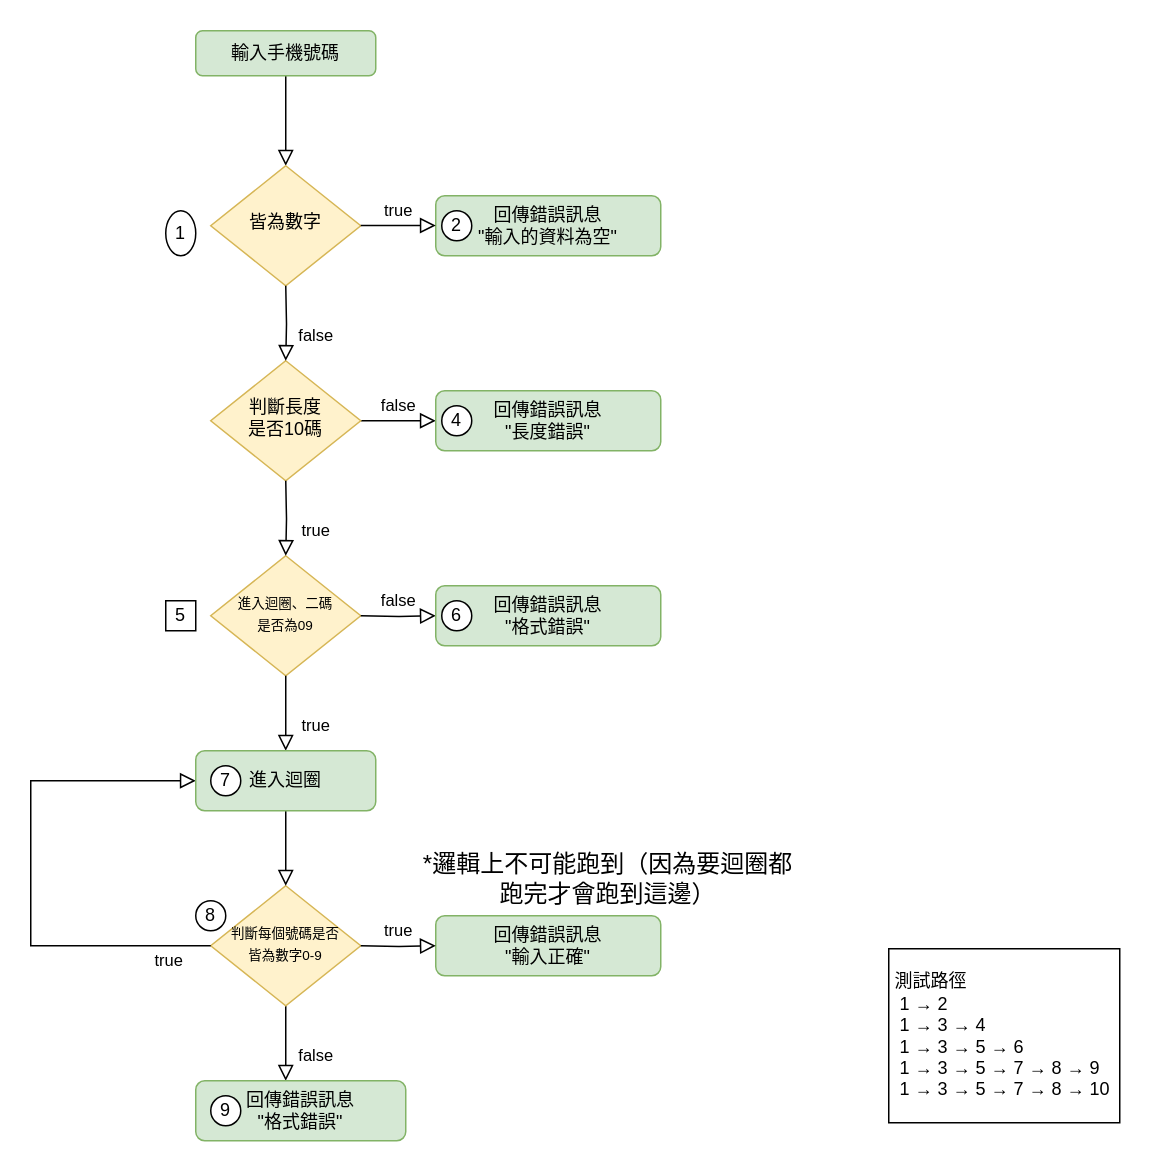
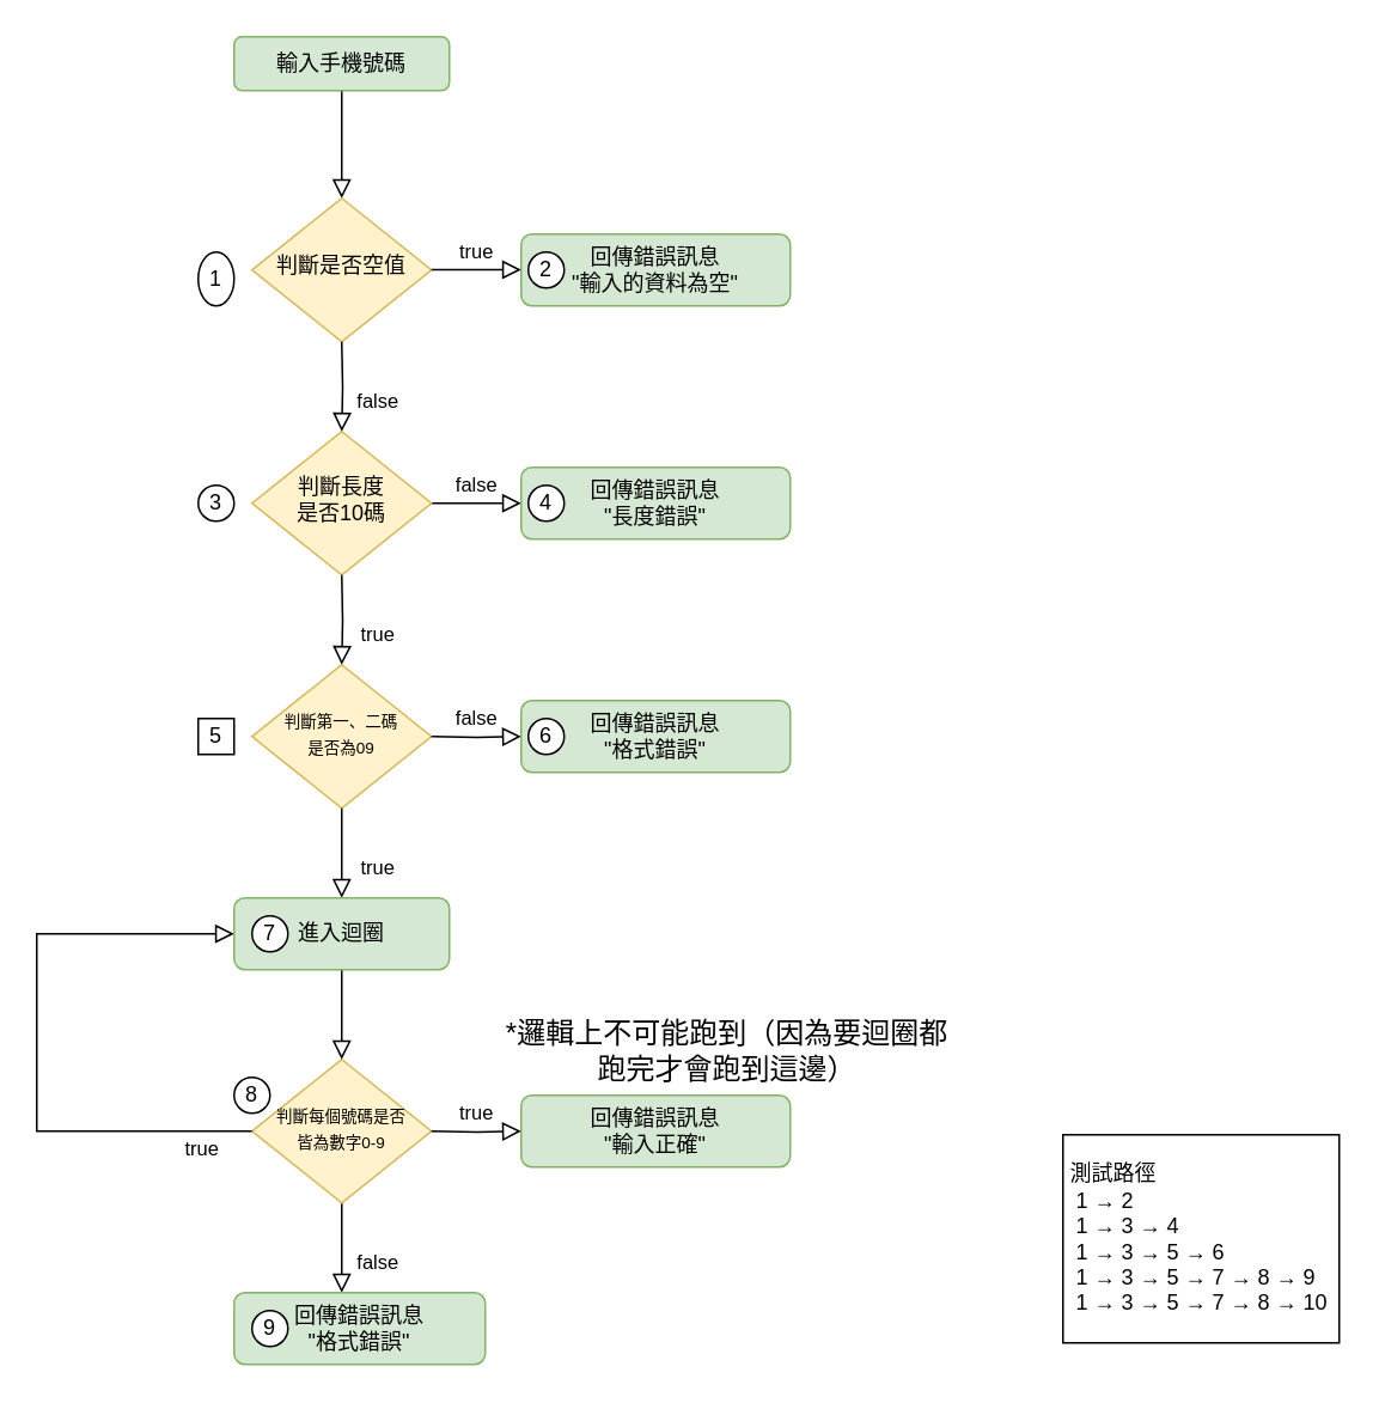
  <mxCell id="0" />
  <mxCell id="1" parent="0" />
  <mxCell id="2" value="" style="rounded=0;html=1;jettySize=auto;orthogonalLoop=1;fontSize=11;endArrow=block;endFill=0;endSize=8;strokeWidth=1;shadow=0;labelBackgroundColor=none;edgeStyle=orthogonalEdgeStyle;" parent="1" source="3" target="4" edge="1"><mxGeometry relative="1" as="geometry" /></mxCell>
  <mxCell id="3" value="輸入手機號碼" style="rounded=1;whiteSpace=wrap;html=1;fontSize=12;glass=0;strokeWidth=1;shadow=0;fillColor=#d5e8d4;strokeColor=#82b366;" parent="1" vertex="1"><mxGeometry x="130" y="20" width="120" height="30" as="geometry" /></mxCell>
- <mxCell id="4" value="皆為數字" style="rhombus;whiteSpace=wrap;html=1;shadow=0;fontFamily=Helvetica;fontSize=12;align=center;strokeWidth=1;spacing=6;spacingTop=-4;fillColor=#fff2cc;strokeColor=#d6b656;" parent="1" vertex="1"><mxGeometry x="140" y="110" width="100" height="80" as="geometry" /></mxCell>
+ <mxCell id="4" value="判斷是否空值" style="rhombus;whiteSpace=wrap;html=1;shadow=0;fontFamily=Helvetica;fontSize=12;align=center;strokeWidth=1;spacing=6;spacingTop=-4;fillColor=#fff2cc;strokeColor=#d6b656;" parent="1" vertex="1"><mxGeometry x="140" y="110" width="100" height="80" as="geometry" /></mxCell>
  <mxCell id="5" value="回傳錯誤訊息&lt;br&gt;&quot;輸入的資料為空&quot;" style="rounded=1;whiteSpace=wrap;html=1;fontSize=12;glass=0;strokeWidth=1;shadow=0;fillColor=#d5e8d4;strokeColor=#82b366;" parent="1" vertex="1"><mxGeometry x="290" y="130" width="150" height="40" as="geometry" /></mxCell>
  <mxCell id="6" value="false" style="rounded=0;html=1;jettySize=auto;orthogonalLoop=1;fontSize=11;endArrow=block;endFill=0;endSize=8;strokeWidth=1;shadow=0;labelBackgroundColor=none;edgeStyle=orthogonalEdgeStyle;exitX=0.5;exitY=1;exitDx=0;exitDy=0;exitPerimeter=0;" parent="1" target="9" edge="1"><mxGeometry x="0.333" y="20" relative="1" as="geometry"><mxPoint as="offset" /><mxPoint x="190" y="670" as="sourcePoint" /><Array as="points"><mxPoint x="190" y="710" /><mxPoint x="190" y="710" /></Array></mxGeometry></mxCell>
  <mxCell id="7" value="false" style="edgeStyle=orthogonalEdgeStyle;rounded=0;html=1;jettySize=auto;orthogonalLoop=1;fontSize=11;endArrow=block;endFill=0;endSize=8;strokeWidth=1;shadow=0;labelBackgroundColor=none;" parent="1" source="8" target="10" edge="1"><mxGeometry y="10" relative="1" as="geometry"><mxPoint as="offset" /></mxGeometry></mxCell>
  <mxCell id="8" value="判斷長度&lt;br&gt;是否10碼" style="rhombus;whiteSpace=wrap;html=1;shadow=0;fontFamily=Helvetica;fontSize=12;align=center;strokeWidth=1;spacing=6;spacingTop=-4;fillColor=#fff2cc;strokeColor=#d6b656;" parent="1" vertex="1"><mxGeometry x="140" y="240" width="100" height="80" as="geometry" /></mxCell>
  <mxCell id="9" value="回傳錯誤訊息&lt;br&gt;&quot;格式錯誤&quot;" style="rounded=1;whiteSpace=wrap;html=1;fontSize=12;glass=0;strokeWidth=1;shadow=0;fillColor=#d5e8d4;strokeColor=#82b366;" parent="1" vertex="1"><mxGeometry x="130" y="720" width="140" height="40" as="geometry" /></mxCell>
  <mxCell id="10" value="回傳錯誤訊息&lt;br&gt;&quot;長度錯誤&quot;" style="rounded=1;whiteSpace=wrap;html=1;fontSize=12;glass=0;strokeWidth=1;shadow=0;fillColor=#d5e8d4;strokeColor=#82b366;" parent="1" vertex="1"><mxGeometry x="290" y="260" width="150" height="40" as="geometry" /></mxCell>
  <mxCell id="11" value="false" style="rounded=0;html=1;jettySize=auto;orthogonalLoop=1;fontSize=11;endArrow=block;endFill=0;endSize=8;strokeWidth=1;shadow=0;labelBackgroundColor=none;edgeStyle=orthogonalEdgeStyle;entryX=0.5;entryY=0;entryDx=0;entryDy=0;" parent="1" target="8" edge="1"><mxGeometry x="0.333" y="20" relative="1" as="geometry"><mxPoint as="offset" /><mxPoint x="190" y="190" as="sourcePoint" /><mxPoint x="189.83" y="230" as="targetPoint" /><Array as="points" /></mxGeometry></mxCell>
  <mxCell id="12" value="true" style="edgeStyle=orthogonalEdgeStyle;rounded=0;html=1;jettySize=auto;orthogonalLoop=1;fontSize=11;endArrow=block;endFill=0;endSize=8;strokeWidth=1;shadow=0;labelBackgroundColor=none;" parent="1" edge="1"><mxGeometry y="10" relative="1" as="geometry"><mxPoint as="offset" /><mxPoint x="240" y="149.83" as="sourcePoint" /><mxPoint x="290" y="149.83" as="targetPoint" /></mxGeometry></mxCell>
- <mxCell id="13" value="&lt;font style=&quot;font-size: 9px&quot;&gt;進入迴圈、二碼&lt;br&gt;是否為09&lt;/font&gt;" style="rhombus;whiteSpace=wrap;html=1;shadow=0;fontFamily=Helvetica;fontSize=12;align=center;strokeWidth=1;spacing=6;spacingTop=-4;fillColor=#fff2cc;strokeColor=#d6b656;" parent="1" vertex="1"><mxGeometry x="140" y="370" width="100" height="80" as="geometry" /></mxCell>
+ <mxCell id="13" value="&lt;font style=&quot;font-size: 9px&quot;&gt;判斷第一、二碼&lt;br&gt;是否為09&lt;/font&gt;" style="rhombus;whiteSpace=wrap;html=1;shadow=0;fontFamily=Helvetica;fontSize=12;align=center;strokeWidth=1;spacing=6;spacingTop=-4;fillColor=#fff2cc;strokeColor=#d6b656;" parent="1" vertex="1"><mxGeometry x="140" y="370" width="100" height="80" as="geometry" /></mxCell>
  <mxCell id="14" value="true" style="rounded=0;html=1;jettySize=auto;orthogonalLoop=1;fontSize=11;endArrow=block;endFill=0;endSize=8;strokeWidth=1;shadow=0;labelBackgroundColor=none;edgeStyle=orthogonalEdgeStyle;entryX=0.5;entryY=0;entryDx=0;entryDy=0;" parent="1" target="13" edge="1"><mxGeometry x="0.333" y="20" relative="1" as="geometry"><mxPoint as="offset" /><mxPoint x="190" y="320" as="sourcePoint" /><mxPoint x="189.83" y="360" as="targetPoint" /><Array as="points" /></mxGeometry></mxCell>
  <mxCell id="15" value="&lt;font style=&quot;font-size: 9px&quot;&gt;判斷每個號碼是否&lt;br&gt;皆為數字0-9&lt;br&gt;&lt;/font&gt;" style="rhombus;whiteSpace=wrap;html=1;shadow=0;fontFamily=Helvetica;fontSize=12;align=center;strokeWidth=1;spacing=6;spacingTop=-4;fillColor=#fff2cc;strokeColor=#d6b656;" parent="1" vertex="1"><mxGeometry x="140" y="590" width="100" height="80" as="geometry" /></mxCell>
  <mxCell id="16" value="true" style="rounded=0;html=1;jettySize=auto;orthogonalLoop=1;fontSize=11;endArrow=block;endFill=0;endSize=8;strokeWidth=1;shadow=0;labelBackgroundColor=none;edgeStyle=orthogonalEdgeStyle;" parent="1" edge="1"><mxGeometry x="0.333" y="20" relative="1" as="geometry"><mxPoint as="offset" /><mxPoint x="190" y="450" as="sourcePoint" /><mxPoint x="190" y="500" as="targetPoint" /><Array as="points"><mxPoint x="190" y="470" /></Array></mxGeometry></mxCell>
  <mxCell id="17" value="true" style="edgeStyle=orthogonalEdgeStyle;rounded=0;html=1;jettySize=auto;orthogonalLoop=1;fontSize=11;endArrow=block;endFill=0;endSize=8;strokeWidth=1;shadow=0;labelBackgroundColor=none;entryX=0;entryY=0.5;entryDx=0;entryDy=0;" parent="1" target="27" edge="1"><mxGeometry x="-0.833" y="10" relative="1" as="geometry"><mxPoint as="offset" /><mxPoint x="140" y="630" as="sourcePoint" /><mxPoint x="190" y="560" as="targetPoint" /><Array as="points"><mxPoint x="20" y="630" /><mxPoint x="20" y="520" /></Array></mxGeometry></mxCell>
  <mxCell id="18" value="1" style="ellipse;whiteSpace=wrap;html=1;aspect=fixed;" parent="1" vertex="1"><mxGeometry x="110" y="140" width="20" height="30" as="geometry" /></mxCell>
+ <mxCell id="19" value="3" style="ellipse;whiteSpace=wrap;html=1;aspect=fixed;" parent="1" vertex="1"><mxGeometry x="110" y="270" width="20" height="20" as="geometry" /></mxCell>
  <mxCell id="20" value="5" style="whiteSpace=wrap;html=1;aspect=fixed;rounded=0;" parent="1" vertex="1"><mxGeometry x="110" y="400" width="20" height="20" as="geometry" /></mxCell>
  <mxCell id="21" value="2" style="ellipse;whiteSpace=wrap;html=1;aspect=fixed;" parent="1" vertex="1"><mxGeometry x="294" y="140" width="20" height="20" as="geometry" /></mxCell>
  <mxCell id="22" value="4" style="ellipse;whiteSpace=wrap;html=1;aspect=fixed;" parent="1" vertex="1"><mxGeometry x="294" y="270" width="20" height="20" as="geometry" /></mxCell>
  <mxCell id="23" value="false" style="edgeStyle=orthogonalEdgeStyle;rounded=0;html=1;jettySize=auto;orthogonalLoop=1;fontSize=11;endArrow=block;endFill=0;endSize=8;strokeWidth=1;shadow=0;labelBackgroundColor=none;" parent="1" target="24" edge="1"><mxGeometry y="10" relative="1" as="geometry"><mxPoint as="offset" /><mxPoint x="240" y="410" as="sourcePoint" /></mxGeometry></mxCell>
  <mxCell id="24" value="回傳錯誤訊息&lt;br&gt;&quot;格式錯誤&quot;" style="rounded=1;whiteSpace=wrap;html=1;fontSize=12;glass=0;strokeWidth=1;shadow=0;fillColor=#d5e8d4;strokeColor=#82b366;" parent="1" vertex="1"><mxGeometry x="290" y="390" width="150" height="40" as="geometry" /></mxCell>
  <mxCell id="25" value="6" style="ellipse;whiteSpace=wrap;html=1;aspect=fixed;" parent="1" vertex="1"><mxGeometry x="294" y="400" width="20" height="20" as="geometry" /></mxCell>
  <mxCell id="26" value="" style="rounded=0;html=1;jettySize=auto;orthogonalLoop=1;fontSize=11;endArrow=block;endFill=0;endSize=8;strokeWidth=1;shadow=0;labelBackgroundColor=none;edgeStyle=orthogonalEdgeStyle;" parent="1" source="27" edge="1"><mxGeometry relative="1" as="geometry"><mxPoint x="190" y="590" as="targetPoint" /></mxGeometry></mxCell>
  <mxCell id="27" value="進入迴圈" style="rounded=1;whiteSpace=wrap;html=1;fontSize=12;glass=0;strokeWidth=1;shadow=0;fillColor=#d5e8d4;strokeColor=#82b366;" parent="1" vertex="1"><mxGeometry x="130" y="500" width="120" height="40" as="geometry" /></mxCell>
  <mxCell id="28" value="7" style="ellipse;whiteSpace=wrap;html=1;aspect=fixed;" parent="1" vertex="1"><mxGeometry x="140" y="510" width="20" height="20" as="geometry" /></mxCell>
  <mxCell id="29" value="8" style="ellipse;whiteSpace=wrap;html=1;aspect=fixed;" parent="1" vertex="1"><mxGeometry x="130" y="600" width="20" height="20" as="geometry" /></mxCell>
  <mxCell id="30" value="9" style="ellipse;whiteSpace=wrap;html=1;aspect=fixed;" parent="1" vertex="1"><mxGeometry x="140" y="730" width="20" height="20" as="geometry" /></mxCell>
  <mxCell id="31" value="回傳錯誤訊息&lt;br&gt;&quot;輸入正確&quot;" style="rounded=1;whiteSpace=wrap;html=1;fontSize=12;glass=0;strokeWidth=1;shadow=0;fillColor=#d5e8d4;strokeColor=#82b366;" parent="1" vertex="1"><mxGeometry x="290" y="610" width="150" height="40" as="geometry" /></mxCell>
  <mxCell id="32" value="true" style="edgeStyle=orthogonalEdgeStyle;rounded=0;html=1;jettySize=auto;orthogonalLoop=1;fontSize=11;endArrow=block;endFill=0;endSize=8;strokeWidth=1;shadow=0;labelBackgroundColor=none;entryX=0;entryY=0.5;entryDx=0;entryDy=0;" parent="1" target="31" edge="1"><mxGeometry y="10" relative="1" as="geometry"><mxPoint as="offset" /><mxPoint x="240" y="630" as="sourcePoint" /><mxPoint x="280" y="629.83" as="targetPoint" /><Array as="points" /></mxGeometry></mxCell>
  <mxCell id="33" value="&lt;font style=&quot;font-size: 12px&quot;&gt;&amp;nbsp; &lt;br&gt;&amp;nbsp;測試路徑&lt;br&gt;&amp;nbsp; 1 → 2&lt;br&gt;&amp;nbsp; 1&amp;nbsp;→&amp;nbsp;3&amp;nbsp;→&amp;nbsp;4&lt;br&gt;&amp;nbsp; 1&amp;nbsp;→&amp;nbsp;3&amp;nbsp;→&amp;nbsp;5&amp;nbsp;→ 6&lt;br&gt;&amp;nbsp; 1&amp;nbsp;→&amp;nbsp;3&amp;nbsp;→&amp;nbsp;5&amp;nbsp;→&amp;nbsp;7&amp;nbsp;→&amp;nbsp;8&amp;nbsp;→&amp;nbsp;9&lt;br&gt;&amp;nbsp; 1&amp;nbsp;→&amp;nbsp;3&amp;nbsp;→&amp;nbsp;5&amp;nbsp;→&amp;nbsp;7&amp;nbsp;→&amp;nbsp;8&amp;nbsp;→&amp;nbsp;10&amp;nbsp;&amp;nbsp;&lt;br&gt;&lt;br&gt;&lt;/font&gt;" style="text;html=1;strokeColor=none;fillColor=none;align=left;verticalAlign=middle;whiteSpace=wrap;rounded=0;labelBackgroundColor=#ffffff;labelBorderColor=#000000;" parent="1" vertex="1"><mxGeometry x="590" y="620" width="160" height="140" as="geometry" /></mxCell>
  <mxCell id="34" value="&lt;font style=&quot;font-size: 16px;&quot;&gt;&lt;font style=&quot;font-size: 16px;&quot;&gt;*邏輯上不可能跑到（因為要迴圈都跑完才會跑到這邊&lt;/font&gt;）&lt;/font&gt;" style="text;html=1;strokeColor=none;fillColor=none;align=center;verticalAlign=middle;whiteSpace=wrap;rounded=0;" vertex="1" parent="1"><mxGeometry x="280" y="550" width="250" height="70" as="geometry" /></mxCell>
